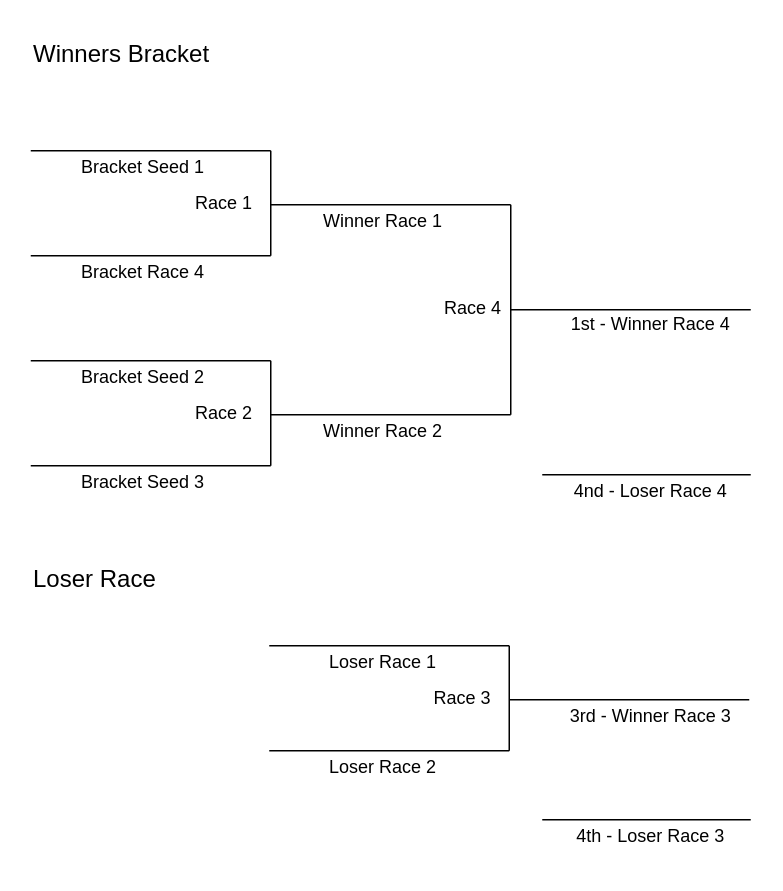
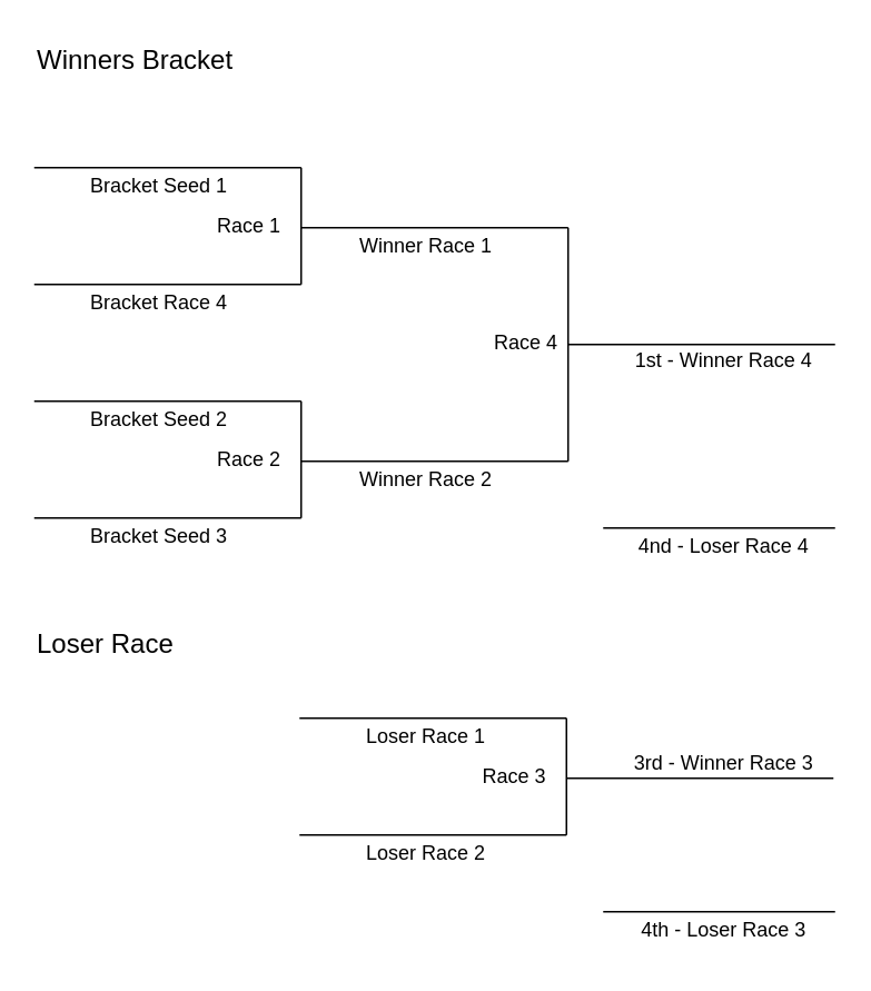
  <mxCell id="0" />
  <mxCell id="1" parent="0" />
  <mxCell id="2" value="&lt;font style=&quot;font-size: 16px;&quot;&gt;Winners Bracket&lt;/font&gt;" style="text;html=1;align=left;verticalAlign=middle;whiteSpace=wrap;rounded=0;" parent="1" vertex="1"><mxGeometry x="20" y="20" width="120" height="30" as="geometry" /></mxCell>
  <mxCell id="3" value="" style="group" parent="1" vertex="1" connectable="0"><mxGeometry x="20" y="100" width="320" height="70" as="geometry" /></mxCell>
  <mxCell id="4" value="" style="endArrow=none;html=1;rounded=0;" parent="3" edge="1"><mxGeometry width="50" height="50" relative="1" as="geometry"><mxPoint as="sourcePoint" /><mxPoint x="160" as="targetPoint" /></mxGeometry></mxCell>
  <mxCell id="5" value="" style="endArrow=none;html=1;rounded=0;" parent="3" edge="1"><mxGeometry width="50" height="50" relative="1" as="geometry"><mxPoint y="70" as="sourcePoint" /><mxPoint x="160" y="70" as="targetPoint" /></mxGeometry></mxCell>
  <mxCell id="6" value="" style="endArrow=none;html=1;rounded=0;" parent="3" edge="1"><mxGeometry width="50" height="50" relative="1" as="geometry"><mxPoint x="160" y="70" as="sourcePoint" /><mxPoint x="160" as="targetPoint" /></mxGeometry></mxCell>
  <mxCell id="7" value="Race 1" style="text;html=1;align=right;verticalAlign=middle;whiteSpace=wrap;rounded=0;" parent="3" vertex="1"><mxGeometry x="60" y="20" width="90" height="30" as="geometry" /></mxCell>
  <mxCell id="8" value="" style="endArrow=none;html=1;rounded=0;" parent="3" edge="1"><mxGeometry width="50" height="50" relative="1" as="geometry"><mxPoint x="160" y="36" as="sourcePoint" /><mxPoint x="320" y="36" as="targetPoint" /></mxGeometry></mxCell>
  <mxCell id="9" value="" style="group" parent="1" vertex="1" connectable="0"><mxGeometry x="20" y="240" width="320" height="70" as="geometry" /></mxCell>
  <mxCell id="10" value="" style="endArrow=none;html=1;rounded=0;" parent="9" edge="1"><mxGeometry width="50" height="50" relative="1" as="geometry"><mxPoint as="sourcePoint" /><mxPoint x="160" as="targetPoint" /></mxGeometry></mxCell>
  <mxCell id="11" value="" style="endArrow=none;html=1;rounded=0;" parent="9" edge="1"><mxGeometry width="50" height="50" relative="1" as="geometry"><mxPoint y="70" as="sourcePoint" /><mxPoint x="160" y="70" as="targetPoint" /></mxGeometry></mxCell>
  <mxCell id="12" value="" style="endArrow=none;html=1;rounded=0;" parent="9" edge="1"><mxGeometry width="50" height="50" relative="1" as="geometry"><mxPoint x="160" y="70" as="sourcePoint" /><mxPoint x="160" as="targetPoint" /></mxGeometry></mxCell>
  <mxCell id="13" value="Race 2" style="text;html=1;align=right;verticalAlign=middle;whiteSpace=wrap;rounded=0;" parent="9" vertex="1"><mxGeometry x="60" y="20" width="90" height="30" as="geometry" /></mxCell>
  <mxCell id="14" value="" style="endArrow=none;html=1;rounded=0;" parent="9" edge="1"><mxGeometry width="50" height="50" relative="1" as="geometry"><mxPoint x="160" y="36" as="sourcePoint" /><mxPoint x="320" y="36" as="targetPoint" /></mxGeometry></mxCell>
  <mxCell id="15" value="" style="group" parent="1" vertex="1" connectable="0"><mxGeometry x="179" y="430" width="320" height="70" as="geometry" /></mxCell>
  <mxCell id="16" value="" style="endArrow=none;html=1;rounded=0;" parent="15" edge="1"><mxGeometry width="50" height="50" relative="1" as="geometry"><mxPoint as="sourcePoint" /><mxPoint x="160" as="targetPoint" /></mxGeometry></mxCell>
  <mxCell id="17" value="" style="endArrow=none;html=1;rounded=0;" parent="15" edge="1"><mxGeometry width="50" height="50" relative="1" as="geometry"><mxPoint y="70" as="sourcePoint" /><mxPoint x="160" y="70" as="targetPoint" /></mxGeometry></mxCell>
  <mxCell id="18" value="" style="endArrow=none;html=1;rounded=0;" parent="15" edge="1"><mxGeometry width="50" height="50" relative="1" as="geometry"><mxPoint x="160" y="70" as="sourcePoint" /><mxPoint x="160" as="targetPoint" /></mxGeometry></mxCell>
  <mxCell id="19" value="Race 3" style="text;html=1;align=right;verticalAlign=middle;whiteSpace=wrap;rounded=0;" parent="15" vertex="1"><mxGeometry x="60" y="20" width="90" height="30" as="geometry" /></mxCell>
  <mxCell id="20" value="" style="endArrow=none;html=1;rounded=0;" parent="15" edge="1"><mxGeometry width="50" height="50" relative="1" as="geometry"><mxPoint x="160" y="36" as="sourcePoint" /><mxPoint x="320" y="36" as="targetPoint" /></mxGeometry></mxCell>
  <mxCell id="21" value="&lt;font style=&quot;font-size: 16px;&quot;&gt;Loser Race&lt;/font&gt;" style="text;html=1;align=left;verticalAlign=middle;whiteSpace=wrap;rounded=0;" parent="1" vertex="1"><mxGeometry x="20" y="370" width="151" height="30" as="geometry" /></mxCell>
  <mxCell id="22" value="Race 4" style="text;html=1;align=right;verticalAlign=middle;whiteSpace=wrap;rounded=0;" parent="1" vertex="1"><mxGeometry x="246" y="190" width="90" height="30" as="geometry" /></mxCell>
  <mxCell id="23" value="" style="endArrow=none;html=1;rounded=0;" parent="1" edge="1"><mxGeometry width="50" height="50" relative="1" as="geometry"><mxPoint x="340" y="276" as="sourcePoint" /><mxPoint x="340" y="136" as="targetPoint" /></mxGeometry></mxCell>
  <mxCell id="24" value="" style="endArrow=none;html=1;rounded=0;" parent="1" edge="1"><mxGeometry width="50" height="50" relative="1" as="geometry"><mxPoint x="340" y="206" as="sourcePoint" /><mxPoint x="500" y="206" as="targetPoint" /></mxGeometry></mxCell>
  <mxCell id="25" value="" style="endArrow=none;html=1;rounded=0;" parent="1" edge="1"><mxGeometry width="50" height="50" relative="1" as="geometry"><mxPoint x="361" y="316" as="sourcePoint" /><mxPoint x="500" y="316" as="targetPoint" /></mxGeometry></mxCell>
  <mxCell id="26" value="" style="endArrow=none;html=1;rounded=0;" parent="1" edge="1"><mxGeometry width="50" height="50" relative="1" as="geometry"><mxPoint x="361" y="546" as="sourcePoint" /><mxPoint x="500" y="546" as="targetPoint" /></mxGeometry></mxCell>
  <mxCell id="27" value="1st - Winner Race 4" style="text;html=1;align=center;verticalAlign=middle;whiteSpace=wrap;rounded=0;" parent="1" vertex="1"><mxGeometry x="376" y="201" width="115" height="30" as="geometry" /></mxCell>
  <mxCell id="28" value="4nd - Loser Race 4" style="text;html=1;align=center;verticalAlign=middle;whiteSpace=wrap;rounded=0;" parent="1" vertex="1"><mxGeometry x="381" y="312" width="105" height="30" as="geometry" /></mxCell>
- <mxCell id="29" value="3rd - Winner Race 3" style="text;html=1;align=center;verticalAlign=middle;whiteSpace=wrap;rounded=0;" parent="1" vertex="1"><mxGeometry x="376" y="462" width="115" height="30" as="geometry" /></mxCell>
+ <mxCell id="29" value="3rd - Winner Race 3" style="text;html=1;align=center;verticalAlign=middle;whiteSpace=wrap;rounded=0;" parent="1" vertex="1"><mxGeometry x="376" y="442" width="115" height="30" as="geometry" /></mxCell>
  <mxCell id="30" value="4th - Loser Race 3" style="text;html=1;align=center;verticalAlign=middle;whiteSpace=wrap;rounded=0;" parent="1" vertex="1"><mxGeometry x="381" y="542" width="105" height="30" as="geometry" /></mxCell>
  <mxCell id="31" value="Winner Race 1" style="text;html=1;align=center;verticalAlign=middle;whiteSpace=wrap;rounded=0;" parent="1" vertex="1"><mxGeometry x="210" y="132" width="90" height="30" as="geometry" /></mxCell>
  <mxCell id="32" value="Winner Race 2" style="text;html=1;align=center;verticalAlign=middle;whiteSpace=wrap;rounded=0;" parent="1" vertex="1"><mxGeometry x="210" y="272" width="90" height="30" as="geometry" /></mxCell>
  <mxCell id="33" value="Loser Race 1" style="text;html=1;align=center;verticalAlign=middle;whiteSpace=wrap;rounded=0;" parent="1" vertex="1"><mxGeometry x="210" y="426" width="90" height="30" as="geometry" /></mxCell>
  <mxCell id="34" value="Loser Race 2" style="text;html=1;align=center;verticalAlign=middle;whiteSpace=wrap;rounded=0;" parent="1" vertex="1"><mxGeometry x="210" y="496" width="90" height="30" as="geometry" /></mxCell>
  <mxCell id="35" value="Bracket Seed 1" style="text;html=1;align=center;verticalAlign=middle;whiteSpace=wrap;rounded=0;" parent="1" vertex="1"><mxGeometry x="50" y="96" width="90" height="30" as="geometry" /></mxCell>
  <mxCell id="36" value="Bracket Race 4" style="text;html=1;align=center;verticalAlign=middle;whiteSpace=wrap;rounded=0;" parent="1" vertex="1"><mxGeometry x="50" y="166" width="90" height="30" as="geometry" /></mxCell>
  <mxCell id="37" value="Bracket Seed 2" style="text;html=1;align=center;verticalAlign=middle;whiteSpace=wrap;rounded=0;" parent="1" vertex="1"><mxGeometry x="50" y="236" width="90" height="30" as="geometry" /></mxCell>
  <mxCell id="38" value="Bracket Seed 3" style="text;html=1;align=center;verticalAlign=middle;whiteSpace=wrap;rounded=0;" parent="1" vertex="1"><mxGeometry x="50" y="306" width="90" height="30" as="geometry" /></mxCell>
